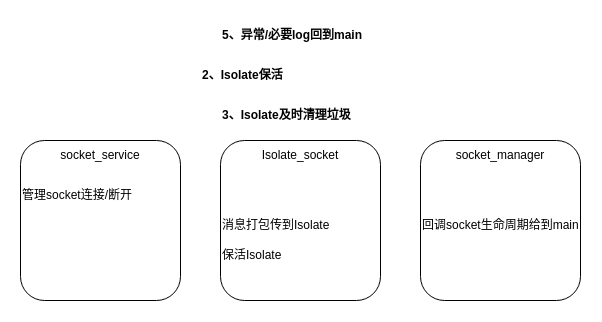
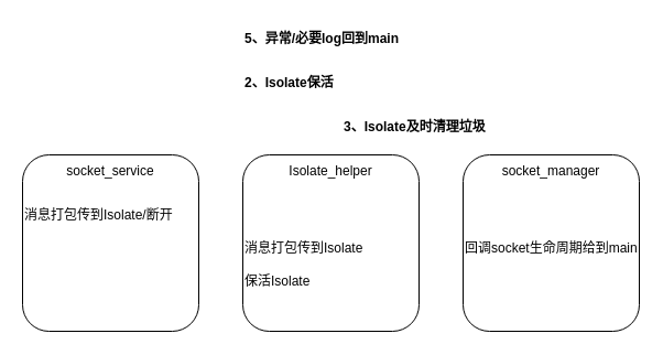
  <mxCell id="0" />
  <mxCell id="1" parent="0" />
  <mxCell id="2" value="" style="rounded=1;whiteSpace=wrap;html=1;" vertex="1" parent="1"><mxGeometry x="20" y="140" width="160" height="160" as="geometry" /></mxCell>
  <mxCell id="3" value="socket_service" style="text;html=1;align=center;verticalAlign=middle;whiteSpace=wrap;rounded=0;" vertex="1" parent="1"><mxGeometry x="70" y="140" width="60" height="30" as="geometry" /></mxCell>
  <mxCell id="4" value="5、异常/必要log回到main" style="text;html=1;align=left;verticalAlign=middle;whiteSpace=wrap;rounded=0;fontStyle=1" vertex="1" parent="1"><mxGeometry x="220" y="20" width="170" height="30" as="geometry" /></mxCell>
- <mxCell id="5" value="2、Isolate保活" style="text;html=1;align=left;verticalAlign=middle;whiteSpace=wrap;rounded=0;fontStyle=1" vertex="1" parent="1"><mxGeometry x="200" y="60" width="120" height="30" as="geometry" /></mxCell>
- <mxCell id="6" value="3、Isolate及时清理垃圾" style="text;html=1;align=left;verticalAlign=middle;whiteSpace=wrap;rounded=0;fontStyle=1" vertex="1" parent="1"><mxGeometry x="220" y="100" width="140" height="30" as="geometry" /></mxCell>
- <mxCell id="7" value="管理socket连接/断开" style="text;html=1;align=left;verticalAlign=middle;whiteSpace=wrap;rounded=0;" vertex="1" parent="1"><mxGeometry x="20" y="180" width="200" height="30" as="geometry" /></mxCell>
+ <mxCell id="5" value="2、Isolate保活" style="text;html=1;align=left;verticalAlign=middle;whiteSpace=wrap;rounded=0;fontStyle=1" vertex="1" parent="1"><mxGeometry x="220" y="60" width="120" height="30" as="geometry" /></mxCell>
+ <mxCell id="6" value="3、Isolate及时清理垃圾" style="text;html=1;align=left;verticalAlign=middle;whiteSpace=wrap;rounded=0;fontStyle=1" vertex="1" parent="1"><mxGeometry x="310" y="100" width="140" height="30" as="geometry" /></mxCell>
+ <mxCell id="7" value="消息打包传到Isolate/断开" style="text;html=1;align=left;verticalAlign=middle;whiteSpace=wrap;rounded=0;" vertex="1" parent="1"><mxGeometry x="20" y="180" width="200" height="30" as="geometry" /></mxCell>
  <mxCell id="8" value="" style="rounded=1;whiteSpace=wrap;html=1;" vertex="1" parent="1"><mxGeometry x="220" y="140" width="160" height="160" as="geometry" /></mxCell>
- <mxCell id="9" value="Isolate_socket" style="text;html=1;align=center;verticalAlign=middle;whiteSpace=wrap;rounded=0;" vertex="1" parent="1"><mxGeometry x="270" y="140" width="60" height="30" as="geometry" /></mxCell>
+ <mxCell id="9" value="Isolate_helper" style="text;html=1;align=center;verticalAlign=middle;whiteSpace=wrap;rounded=0;" vertex="1" parent="1"><mxGeometry x="270" y="140" width="60" height="30" as="geometry" /></mxCell>
  <mxCell id="10" value="消息打包传到Isolate" style="text;html=1;align=left;verticalAlign=middle;whiteSpace=wrap;rounded=0;" vertex="1" parent="1"><mxGeometry x="220" y="210" width="160" height="30" as="geometry" /></mxCell>
  <mxCell id="11" value="保活Isolate" style="text;html=1;align=left;verticalAlign=middle;whiteSpace=wrap;rounded=0;" vertex="1" parent="1"><mxGeometry x="220" y="240" width="160" height="30" as="geometry" /></mxCell>
  <mxCell id="12" value="" style="rounded=1;whiteSpace=wrap;html=1;" vertex="1" parent="1"><mxGeometry x="420" y="140" width="160" height="160" as="geometry" /></mxCell>
  <mxCell id="13" value="socket_manager" style="text;html=1;align=center;verticalAlign=middle;whiteSpace=wrap;rounded=0;" vertex="1" parent="1"><mxGeometry x="470" y="140" width="60" height="30" as="geometry" /></mxCell>
  <mxCell id="14" value="回调socket生命周期给到main" style="text;html=1;align=left;verticalAlign=middle;whiteSpace=wrap;rounded=0;" vertex="1" parent="1"><mxGeometry x="420" y="210" width="160" height="30" as="geometry" /></mxCell>
